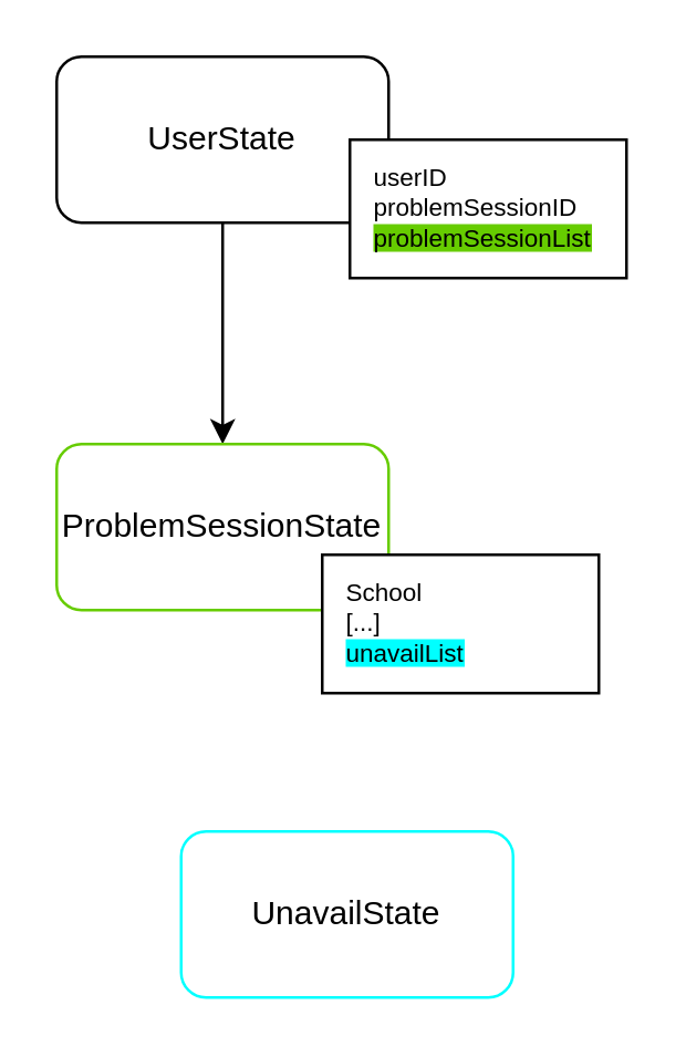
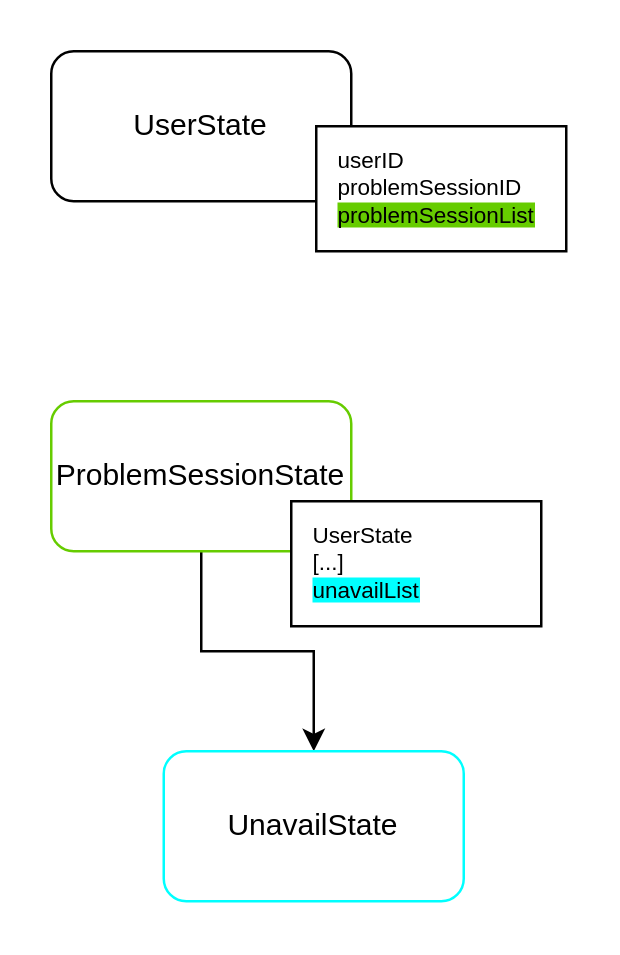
  <mxCell id="0" />
  <mxCell id="1" parent="0" />
- <mxCell id="2" value="" style="edgeStyle=orthogonalEdgeStyle;rounded=0;orthogonalLoop=1;jettySize=auto;html=1;" edge="1" parent="1" source="3" target="5"><mxGeometry relative="1" as="geometry" /></mxCell>
  <mxCell id="3" value="UserState" style="rounded=1;whiteSpace=wrap;html=1;" vertex="1" parent="1"><mxGeometry x="20" y="20" width="120" height="60" as="geometry" /></mxCell>
+ <mxCell id="4" value="" style="edgeStyle=orthogonalEdgeStyle;rounded=0;orthogonalLoop=1;jettySize=auto;html=1;" edge="1" parent="1" source="5" target="6"><mxGeometry relative="1" as="geometry" /></mxCell>
  <mxCell id="5" value="ProblemSessionState" style="whiteSpace=wrap;html=1;rounded=1;strokeColor=#66CC00;" vertex="1" parent="1"><mxGeometry x="20" y="160" width="120" height="60" as="geometry" /></mxCell>
  <mxCell id="6" value="UnavailState" style="whiteSpace=wrap;html=1;rounded=1;strokeColor=#00FFFF;" vertex="1" parent="1"><mxGeometry x="65" y="300" width="120" height="60" as="geometry" /></mxCell>
  <mxCell id="7" value="&lt;span style=&quot;background-color: initial;&quot;&gt;userID&lt;/span&gt;&lt;br&gt;&lt;span style=&quot;background-color: initial;&quot;&gt;problemSessionID&lt;/span&gt;&lt;br&gt;&lt;span style=&quot;background-color: rgb(102, 204, 0);&quot;&gt;problemSessionList&lt;/span&gt;" style="rounded=0;whiteSpace=wrap;html=1;fontSize=9;align=left;spacingLeft=7;" vertex="1" parent="1"><mxGeometry x="126" y="50" width="100" height="50" as="geometry" /></mxCell>
- <mxCell id="8" value="&lt;span style=&quot;background-color: initial;&quot;&gt;School&lt;/span&gt;&lt;br&gt;&lt;span style=&quot;background-color: initial;&quot;&gt;[...]&lt;/span&gt;&lt;br&gt;&lt;span style=&quot;background-color: rgb(0, 255, 255);&quot;&gt;unavailList&lt;/span&gt;" style="rounded=0;whiteSpace=wrap;html=1;fontSize=9;align=left;spacingLeft=7;" vertex="1" parent="1"><mxGeometry x="116" y="200" width="100" height="50" as="geometry" /></mxCell>
+ <mxCell id="8" value="&lt;span style=&quot;background-color: initial;&quot;&gt;UserState&lt;/span&gt;&lt;br&gt;&lt;span style=&quot;background-color: initial;&quot;&gt;[...]&lt;/span&gt;&lt;br&gt;&lt;span style=&quot;background-color: rgb(0, 255, 255);&quot;&gt;unavailList&lt;/span&gt;" style="rounded=0;whiteSpace=wrap;html=1;fontSize=9;align=left;spacingLeft=7;" vertex="1" parent="1"><mxGeometry x="116" y="200" width="100" height="50" as="geometry" /></mxCell>
